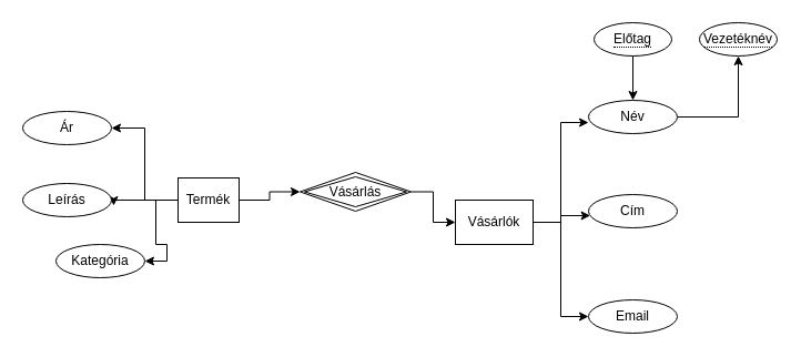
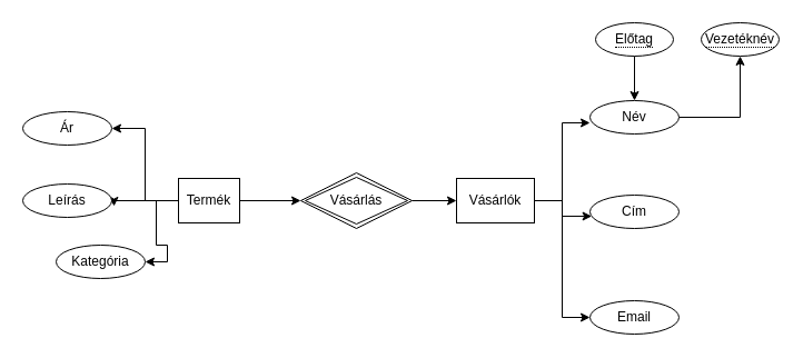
  <mxCell id="0" />
  <mxCell id="1" parent="0" />
  <mxCell id="2" style="edgeStyle=orthogonalEdgeStyle;rounded=0;orthogonalLoop=1;jettySize=auto;html=1;entryX=1;entryY=0.5;entryDx=0;entryDy=0;" edge="1" parent="1" source="6" target="11"><mxGeometry relative="1" as="geometry" /></mxCell>
  <mxCell id="3" style="edgeStyle=orthogonalEdgeStyle;rounded=0;orthogonalLoop=1;jettySize=auto;html=1;" edge="1" parent="1" source="6"><mxGeometry relative="1" as="geometry"><mxPoint x="102" y="185" as="targetPoint" /><Array as="points"><mxPoint x="102" y="180" /></Array></mxGeometry></mxCell>
  <mxCell id="4" style="edgeStyle=orthogonalEdgeStyle;rounded=0;orthogonalLoop=1;jettySize=auto;html=1;entryX=1;entryY=0.5;entryDx=0;entryDy=0;" edge="1" parent="1" source="6" target="13"><mxGeometry relative="1" as="geometry" /></mxCell>
  <mxCell id="5" style="edgeStyle=orthogonalEdgeStyle;rounded=0;orthogonalLoop=1;jettySize=auto;html=1;entryX=0;entryY=0.5;entryDx=0;entryDy=0;" edge="1" parent="1" source="6" target="19"><mxGeometry relative="1" as="geometry" /></mxCell>
  <mxCell id="6" value="Termék&lt;br&gt;" style="whiteSpace=wrap;html=1;align=center;" vertex="1" parent="1"><mxGeometry x="160" y="160" width="55" height="40" as="geometry" /></mxCell>
  <mxCell id="7" value="" style="edgeStyle=orthogonalEdgeStyle;rounded=0;orthogonalLoop=1;jettySize=auto;html=1;entryX=0;entryY=0.667;entryDx=0;entryDy=0;entryPerimeter=0;" edge="1" parent="1" source="10" target="15"><mxGeometry relative="1" as="geometry" /></mxCell>
  <mxCell id="8" style="edgeStyle=orthogonalEdgeStyle;rounded=0;orthogonalLoop=1;jettySize=auto;html=1;entryX=0.02;entryY=0.633;entryDx=0;entryDy=0;entryPerimeter=0;" edge="1" parent="1" source="10" target="16"><mxGeometry relative="1" as="geometry" /></mxCell>
  <mxCell id="9" style="edgeStyle=orthogonalEdgeStyle;rounded=0;orthogonalLoop=1;jettySize=auto;html=1;entryX=0;entryY=0.5;entryDx=0;entryDy=0;" edge="1" parent="1" source="10" target="17"><mxGeometry relative="1" as="geometry" /></mxCell>
- <mxCell id="10" value="Vásárlók" style="whiteSpace=wrap;html=1;align=center;" vertex="1" parent="1"><mxGeometry x="410" y="180" width="70" height="40" as="geometry" /></mxCell>
+ <mxCell id="10" value="Vásárlók" style="whiteSpace=wrap;html=1;align=center;" vertex="1" parent="1"><mxGeometry x="410" y="160" width="70" height="40" as="geometry" /></mxCell>
  <mxCell id="11" value="Ár" style="ellipse;whiteSpace=wrap;html=1;align=center;" vertex="1" parent="1"><mxGeometry x="20" y="100" width="80" height="30" as="geometry" /></mxCell>
  <mxCell id="12" value="Leírás" style="ellipse;whiteSpace=wrap;html=1;align=center;" vertex="1" parent="1"><mxGeometry x="20" y="165" width="80" height="30" as="geometry" /></mxCell>
  <mxCell id="13" value="Kategória" style="ellipse;whiteSpace=wrap;html=1;align=center;" vertex="1" parent="1"><mxGeometry x="50" y="220" width="80" height="30" as="geometry" /></mxCell>
  <mxCell id="14" style="edgeStyle=orthogonalEdgeStyle;rounded=0;orthogonalLoop=1;jettySize=auto;html=1;entryX=0.5;entryY=1;entryDx=0;entryDy=0;" edge="1" parent="1" source="15" target="20"><mxGeometry relative="1" as="geometry" /></mxCell>
  <mxCell id="15" value="Név" style="ellipse;whiteSpace=wrap;html=1;align=center;" vertex="1" parent="1"><mxGeometry x="530" y="90" width="80" height="30" as="geometry" /></mxCell>
  <mxCell id="16" value="Cím" style="ellipse;whiteSpace=wrap;html=1;align=center;" vertex="1" parent="1"><mxGeometry x="530" y="175" width="80" height="30" as="geometry" /></mxCell>
  <mxCell id="17" value="Email" style="ellipse;whiteSpace=wrap;html=1;align=center;" vertex="1" parent="1"><mxGeometry x="530" y="270" width="80" height="30" as="geometry" /></mxCell>
  <mxCell id="18" style="edgeStyle=orthogonalEdgeStyle;rounded=0;orthogonalLoop=1;jettySize=auto;html=1;entryX=0;entryY=0.5;entryDx=0;entryDy=0;" edge="1" parent="1" source="19" target="10"><mxGeometry relative="1" as="geometry" /></mxCell>
- <mxCell id="19" value="Vásárlás" style="shape=rhombus;double=1;perimeter=rhombusPerimeter;whiteSpace=wrap;html=1;align=center;" vertex="1" parent="1"><mxGeometry x="270" y="155" width="100" height="35" as="geometry" /></mxCell>
+ <mxCell id="19" value="Vásárlás" style="shape=rhombus;double=1;perimeter=rhombusPerimeter;whiteSpace=wrap;html=1;align=center;" vertex="1" parent="1"><mxGeometry x="270" y="155" width="100" height="50" as="geometry" /></mxCell>
  <mxCell id="20" value="&lt;span style=&quot;border-bottom: 1px dotted&quot;&gt;Vezetéknév&lt;/span&gt;" style="ellipse;whiteSpace=wrap;html=1;align=center;" vertex="1" parent="1"><mxGeometry x="630" y="20" width="70" height="30" as="geometry" /></mxCell>
  <mxCell id="21" style="edgeStyle=orthogonalEdgeStyle;rounded=0;orthogonalLoop=1;jettySize=auto;html=1;" edge="1" parent="1" source="22" target="15"><mxGeometry relative="1" as="geometry" /></mxCell>
  <mxCell id="22" value="&lt;span style=&quot;border-bottom: 1px dotted&quot;&gt;Előtag&lt;/span&gt;" style="ellipse;whiteSpace=wrap;html=1;align=center;" vertex="1" parent="1"><mxGeometry x="535" y="20" width="70" height="30" as="geometry" /></mxCell>
